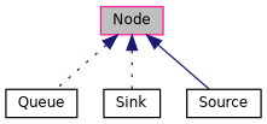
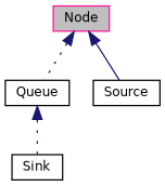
  digraph {
    node [color=black fillcolor=white fontname=Helvetica fontsize=10 shape=record style=filled]
    edge [color=midnightblue dir=back fontname=Helvetica fontsize=10 labelfontname=Helvetica labelfontsize=10 style=dotted]
    n1 [color=deeppink fillcolor=grey75 fontcolor=black height=0.2 label="Node" width=0.4]
    n2 [height=0.2 label=Queue width=0.4]
    n3 [height=0.2 label=Sink width=0.4]
    n4 [height=0.2 label=Source width=0.4]
    n1 -> n2
-   n1 -> n3
+   n2 -> n3
    n1 -> n4 [style=solid]
  }
